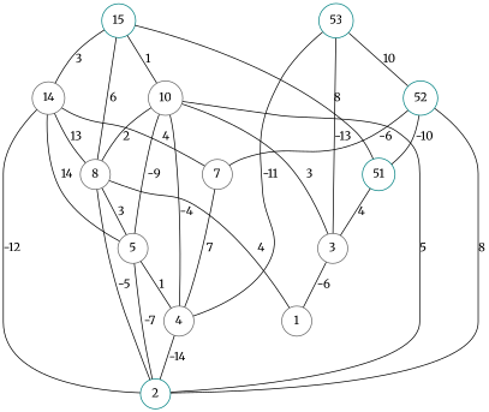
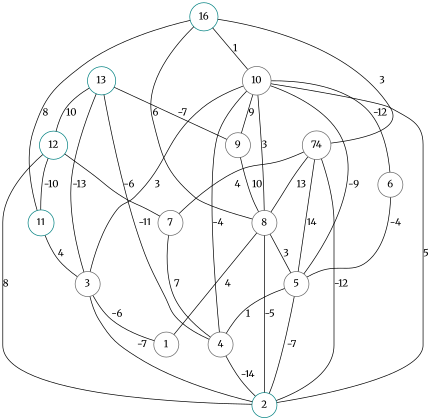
  graph {
    fontname=Merriweather
    node [color=gray40 fontname=Merriweather shape=circle]
    edge [fontname=Merriweather]
+   9
    8
-   13 [color=teal label=53]
+   13 [color=teal]
    3
    4
-   12 [color=teal label=52]
+   12 [color=teal]
    2 [color=teal]
    5
    1
-   11 [color=teal label=51]
+   11 [color=teal]
    7
-   15 [color=teal]
+   15 [color=teal label=16]
    10
-   14
+   14 [label=74]
+   6
+   9 -- 8 [label=10]
    8 -- 2 [label=-5]
    8 -- 5 [label=3]
    8 -- 1 [label=4]
+   13 -- 9 [label=-7]
    13 -- 3 [label=-13]
    13 -- 4 [label=-11]
    13 -- 12 [label=10]
+   3 -- 2 [label=-7]
    3 -- 1 [label=-6]
    4 -- 2 [label=-14]
    12 -- 2 [label=8]
    12 -- 11 [label=-10]
    12 -- 7 [label=-6]
    5 -- 4 [label=1]
    5 -- 2 [label=-7]
    11 -- 3 [label=4]
    7 -- 4 [label=7]
    15 -- 8 [label=6]
    15 -- 11 [label=8]
    15 -- 10 [label=1]
    15 -- 14 [label=3]
-   10 -- 8 [label=2]
+   10 -- 9 [label=9]
+   10 -- 8 [label=3]
    10 -- 3 [label=3]
    10 -- 4 [label=-4]
    10 -- 2 [label=5]
    10 -- 5 [label=-9]
+   10 -- 6 [label=-12]
    14 -- 8 [label=13]
    14 -- 2 [label=-12]
    14 -- 5 [label=14]
    14 -- 7 [label=4]
+   6 -- 5 [label=-4]
  }
